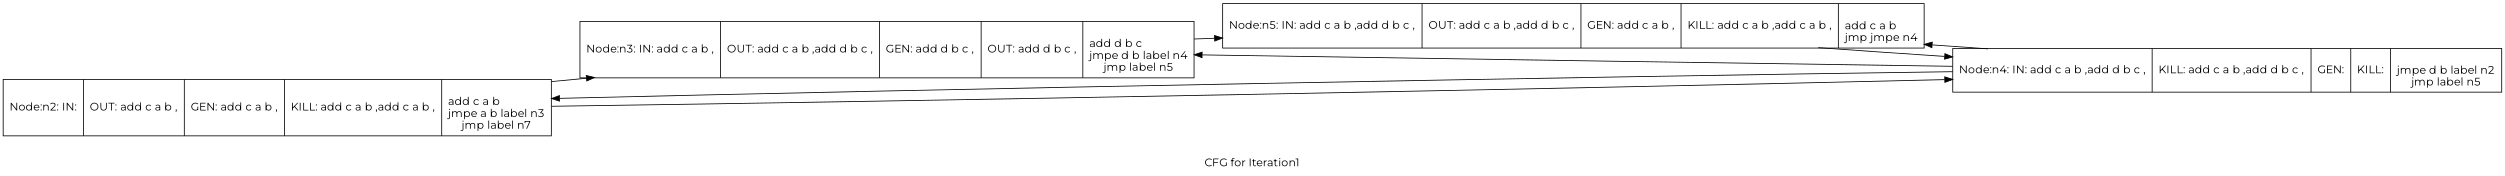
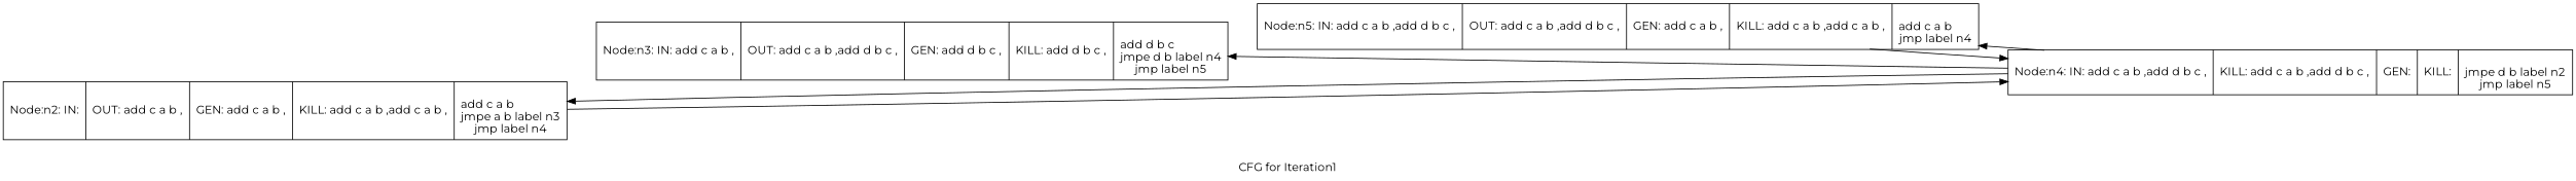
  digraph {
    fontname=Montserrat
    label="CFG for Iteration1"
    rankdir=LR
    node [fontname=Montserrat shape=record]
    edge [fontname=Montserrat]
-   n1 [label="{ Node:n2:  IN: |{OUT: add c a b ,}|{GEN: add c a b ,}|{KILL: add c a b ,add c a b ,}|{\ladd c a b\ljmpe a b label n3\ljmp label n7}}"]
-   n2 [label="{ Node:n3:  IN: add c a b ,|{OUT: add c a b ,add d b c ,}|{GEN: add d b c ,}|{OUT: add d b c ,}|{\ladd d b c\ljmpe d b label n4\ljmp label n5}}"]
+   n1 [label="{ Node:n2:  IN: |{OUT: add c a b ,}|{GEN: add c a b ,}|{KILL: add c a b ,add c a b ,}|{\ladd c a b\ljmpe a b label n3\ljmp label n4}}"]
+   n2 [label="{ Node:n3:  IN: add c a b ,|{OUT: add c a b ,add d b c ,}|{GEN: add d b c ,}|{KILL: add d b c ,}|{\ladd d b c\ljmpe d b label n4\ljmp label n5}}"]
    n3 [label="{ Node:n4:  IN: add c a b ,add d b c ,|{KILL: add c a b ,add d b c ,}|{GEN: }|{KILL: }|{\ljmpe d b label n2\ljmp label n5}}"]
-   n4 [label="{ Node:n5:  IN: add c a b ,add d b c ,|{OUT: add c a b ,add d b c ,}|{GEN: add c a b ,}|{KILL: add c a b ,add c a b ,}|{\ladd c a b\ljmp jmpe n4}}"]
-   n1 -> n2
+   n4 [label="{ Node:n5:  IN: add c a b ,add d b c ,|{OUT: add c a b ,add d b c ,}|{GEN: add c a b ,}|{KILL: add c a b ,add c a b ,}|{\ladd c a b\ljmp label n4}}"]
    n1 -> n3
-   n2 -> n4
    n3 -> n1
    n3 -> n2
    n3 -> n4
    n4 -> n3
  }
